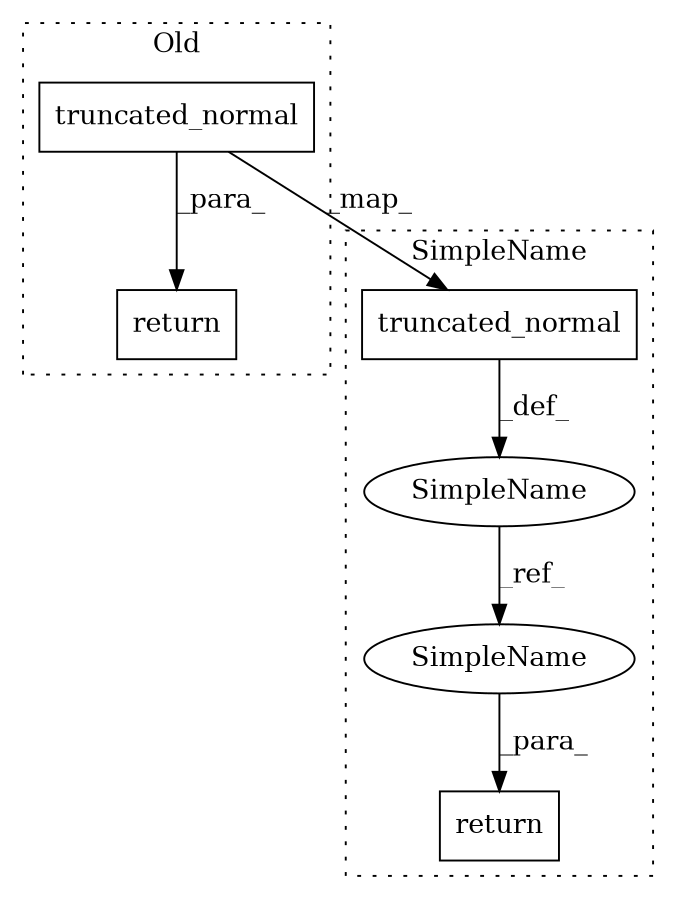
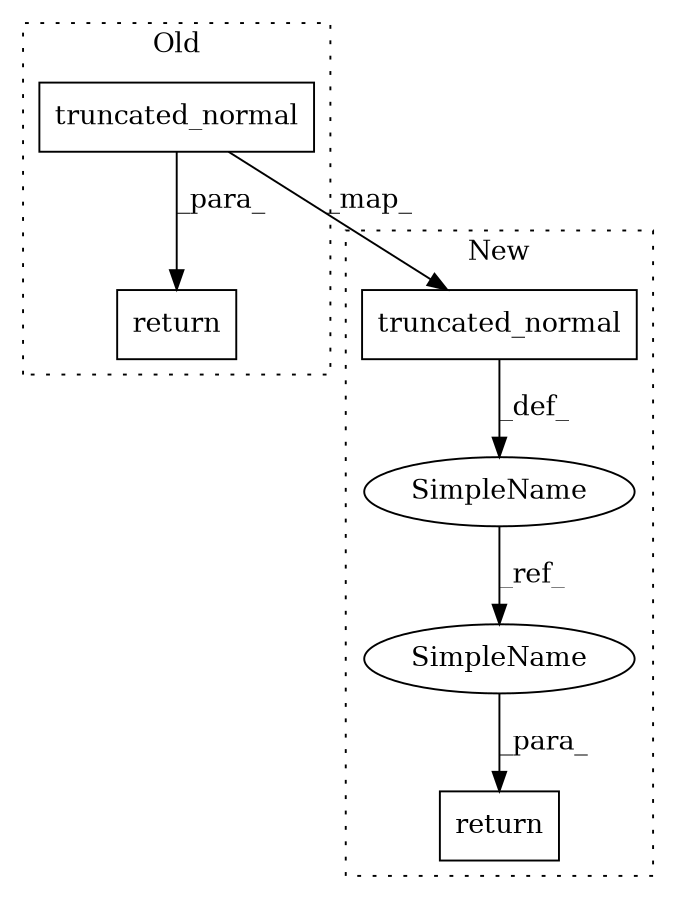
  digraph {
    node [a=32 l="17,-48" shape=box]
    n1 [label=truncated_normal s="3807,3847"]
    n2 [a=41 l=7 label=return s=3792]
    n3 [label=truncated_normal s="4070,4110"]
    n4 [a=42 l=0 label=SimpleName s=4060 shape=ellipse]
    n5 [a=41 l=7 label=return s=4306]
    n6 [a=42 l=0 label=SimpleName s=4313 shape=ellipse]
    subgraph cluster_1 {
      label=Old
      style=dotted
      n1
      n2
    }
    subgraph cluster_2 {
-     label=SimpleName
+     label=New
      style=dotted
      n3
      n4
      n5
      n6
    }
    n1 -> n2 [label=_para_]
    n1 -> n3 [label=_map_]
    n3 -> n4 [label=_def_]
    n4 -> n6 [label=_ref_]
    n6 -> n5 [label=_para_]
  }
